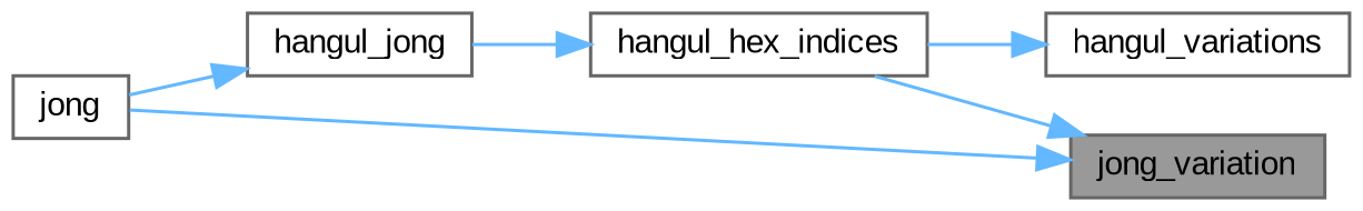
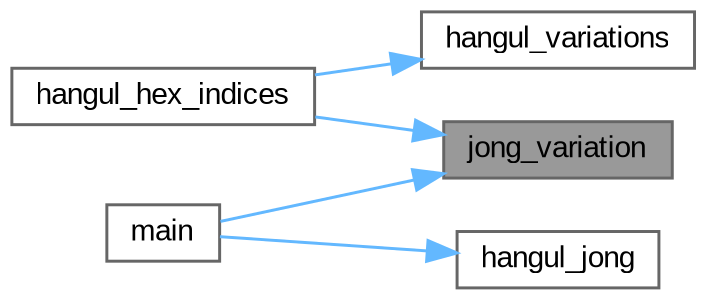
  digraph {
    fontname="Liberation Sans"
    rankdir=RL
    node [color=grey40 fillcolor=white fontname="Liberation Sans" fontsize=10 shape=box style=filled]
    edge [color=steelblue1 dir=back fontname="Liberation Sans" fontsize=10 labelfontname=Helvetica labelfontsize=10 style=solid]
    n1 [color=gray40 fillcolor=grey60 fontcolor=black height=0.2 label=jong_variation width=0.4]
    n2 [height=0.2 label=hangul_hex_indices width=0.4]
-   n3 [height=0.2 label=jong width=0.4]
+   n3 [height=0.2 label=main width=0.4]
    n4 [height=0.2 label=hangul_jong width=0.4]
    n5 [height=0.2 label=hangul_variations width=0.4]
    n1 -> n2
    n1 -> n3
-   n2 -> n4
    n4 -> n3
    n5 -> n2
  }
